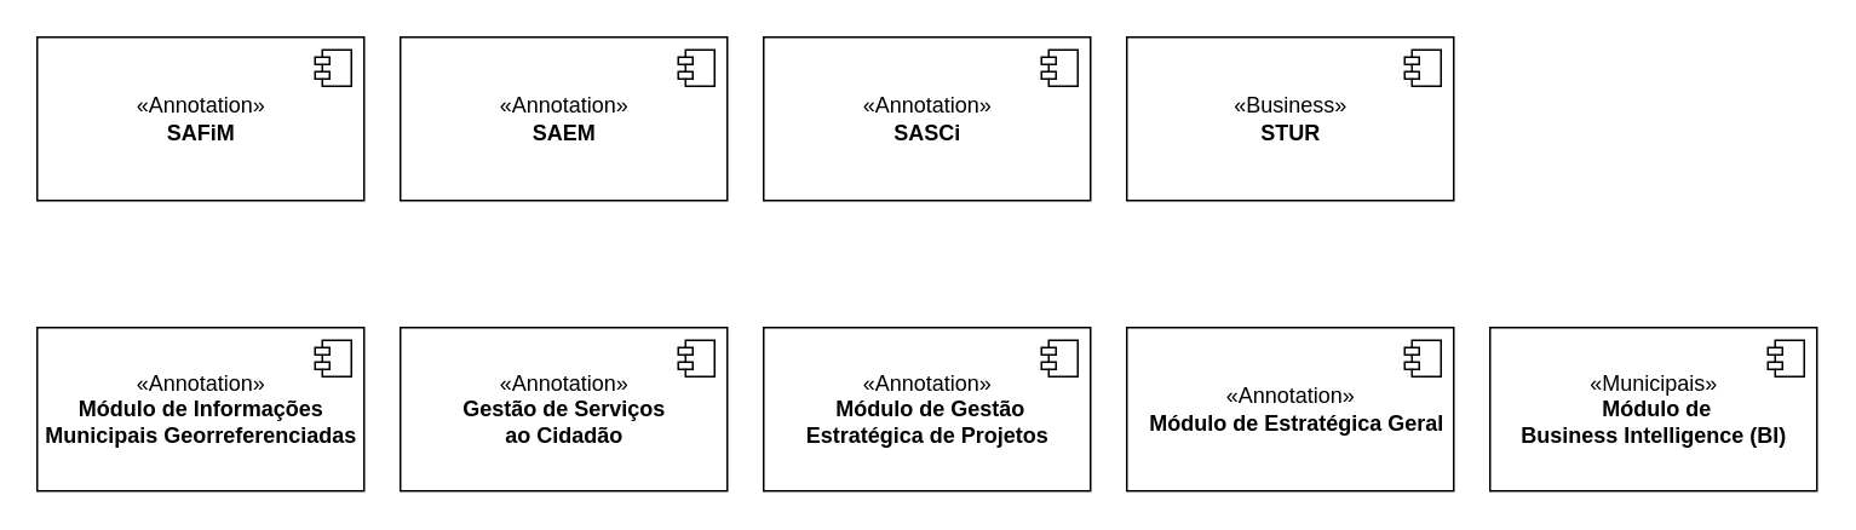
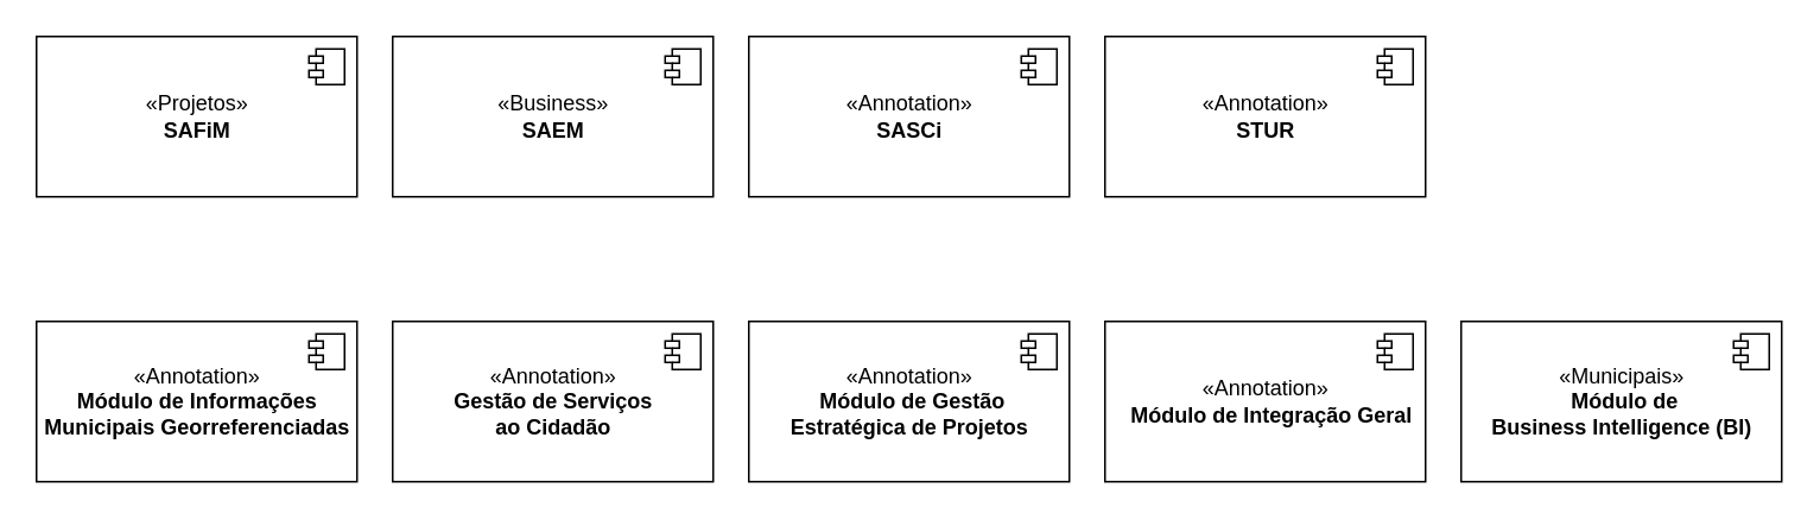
  <mxCell id="0" />
  <mxCell id="1" parent="0" />
- <mxCell id="2" value="«Annotation»&lt;br&gt;&lt;b&gt;SAFiM&lt;/b&gt;" style="html=1;dropTarget=0;" vertex="1" parent="1"><mxGeometry x="20" y="20" width="180" height="90" as="geometry" /></mxCell>
+ <mxCell id="2" value="«Projetos»&lt;br&gt;&lt;b&gt;SAFiM&lt;/b&gt;" style="html=1;dropTarget=0;" vertex="1" parent="1"><mxGeometry x="20" y="20" width="180" height="90" as="geometry" /></mxCell>
  <mxCell id="3" value="" style="shape=component;jettyWidth=8;jettyHeight=4;" vertex="1" parent="2"><mxGeometry x="1" width="20" height="20" relative="1" as="geometry"><mxPoint x="-27" y="7" as="offset" /></mxGeometry></mxCell>
- <mxCell id="4" value="«Annotation»&lt;br&gt;&lt;b&gt;SAEM&lt;/b&gt;" style="html=1;dropTarget=0;" vertex="1" parent="1"><mxGeometry x="220" y="20" width="180" height="90" as="geometry" /></mxCell>
+ <mxCell id="4" value="«Business»&lt;br&gt;&lt;b&gt;SAEM&lt;/b&gt;" style="html=1;dropTarget=0;" vertex="1" parent="1"><mxGeometry x="220" y="20" width="180" height="90" as="geometry" /></mxCell>
  <mxCell id="5" value="" style="shape=component;jettyWidth=8;jettyHeight=4;" vertex="1" parent="4"><mxGeometry x="1" width="20" height="20" relative="1" as="geometry"><mxPoint x="-27" y="7" as="offset" /></mxGeometry></mxCell>
  <mxCell id="6" value="«Annotation»&lt;br&gt;&lt;b&gt;SASCi&lt;/b&gt;" style="html=1;dropTarget=0;" vertex="1" parent="1"><mxGeometry x="420" y="20" width="180" height="90" as="geometry" /></mxCell>
  <mxCell id="7" value="" style="shape=component;jettyWidth=8;jettyHeight=4;" vertex="1" parent="6"><mxGeometry x="1" width="20" height="20" relative="1" as="geometry"><mxPoint x="-27" y="7" as="offset" /></mxGeometry></mxCell>
- <mxCell id="8" value="«Business»&lt;br&gt;&lt;b&gt;STUR&lt;/b&gt;" style="html=1;dropTarget=0;" vertex="1" parent="1"><mxGeometry x="620" y="20" width="180" height="90" as="geometry" /></mxCell>
+ <mxCell id="8" value="«Annotation»&lt;br&gt;&lt;b&gt;STUR&lt;/b&gt;" style="html=1;dropTarget=0;" vertex="1" parent="1"><mxGeometry x="620" y="20" width="180" height="90" as="geometry" /></mxCell>
  <mxCell id="9" value="" style="shape=component;jettyWidth=8;jettyHeight=4;" vertex="1" parent="8"><mxGeometry x="1" width="20" height="20" relative="1" as="geometry"><mxPoint x="-27" y="7" as="offset" /></mxGeometry></mxCell>
  <mxCell id="10" value="«Annotation»&lt;br&gt;&lt;b&gt;Módulo de Informações &lt;br&gt;Municipais Georreferenciadas&lt;/b&gt;" style="html=1;dropTarget=0;" vertex="1" parent="1"><mxGeometry x="20" y="180" width="180" height="90" as="geometry" /></mxCell>
  <mxCell id="11" value="" style="shape=component;jettyWidth=8;jettyHeight=4;" vertex="1" parent="10"><mxGeometry x="1" width="20" height="20" relative="1" as="geometry"><mxPoint x="-27" y="7" as="offset" /></mxGeometry></mxCell>
  <mxCell id="12" value="«Annotation»&lt;br&gt;&lt;b&gt;Gestão de Serviços &lt;br&gt;ao Cidadão&lt;/b&gt;" style="html=1;dropTarget=0;" vertex="1" parent="1"><mxGeometry x="220" y="180" width="180" height="90" as="geometry" /></mxCell>
  <mxCell id="13" value="" style="shape=component;jettyWidth=8;jettyHeight=4;" vertex="1" parent="12"><mxGeometry x="1" width="20" height="20" relative="1" as="geometry"><mxPoint x="-27" y="7" as="offset" /></mxGeometry></mxCell>
  <mxCell id="14" value="«Annotation»&lt;br&gt;&lt;b&gt;&amp;nbsp;Módulo de Gestão &lt;br&gt;Estratégica de Projetos&lt;/b&gt;" style="html=1;dropTarget=0;" vertex="1" parent="1"><mxGeometry x="420" y="180" width="180" height="90" as="geometry" /></mxCell>
  <mxCell id="15" value="" style="shape=component;jettyWidth=8;jettyHeight=4;" vertex="1" parent="14"><mxGeometry x="1" width="20" height="20" relative="1" as="geometry"><mxPoint x="-27" y="7" as="offset" /></mxGeometry></mxCell>
  <mxCell id="16" value="«Municipais»&lt;br&gt;&lt;b&gt;&amp;nbsp;Módulo de &lt;br&gt;Business Intelligence (BI)&lt;/b&gt;" style="html=1;dropTarget=0;" vertex="1" parent="1"><mxGeometry x="820" y="180" width="180" height="90" as="geometry" /></mxCell>
  <mxCell id="17" value="" style="shape=component;jettyWidth=8;jettyHeight=4;" vertex="1" parent="16"><mxGeometry x="1" width="20" height="20" relative="1" as="geometry"><mxPoint x="-27" y="7" as="offset" /></mxGeometry></mxCell>
- <mxCell id="18" value="«Annotation»&lt;br&gt;&lt;b&gt;&amp;nbsp;&amp;nbsp;Módulo de Estratégica Geral&lt;/b&gt;" style="html=1;dropTarget=0;" vertex="1" parent="1"><mxGeometry x="620" y="180" width="180" height="90" as="geometry" /></mxCell>
+ <mxCell id="18" value="«Annotation»&lt;br&gt;&lt;b&gt;&amp;nbsp;&amp;nbsp;Módulo de Integração Geral&lt;/b&gt;" style="html=1;dropTarget=0;" vertex="1" parent="1"><mxGeometry x="620" y="180" width="180" height="90" as="geometry" /></mxCell>
  <mxCell id="19" value="" style="shape=component;jettyWidth=8;jettyHeight=4;" vertex="1" parent="18"><mxGeometry x="1" width="20" height="20" relative="1" as="geometry"><mxPoint x="-27" y="7" as="offset" /></mxGeometry></mxCell>
